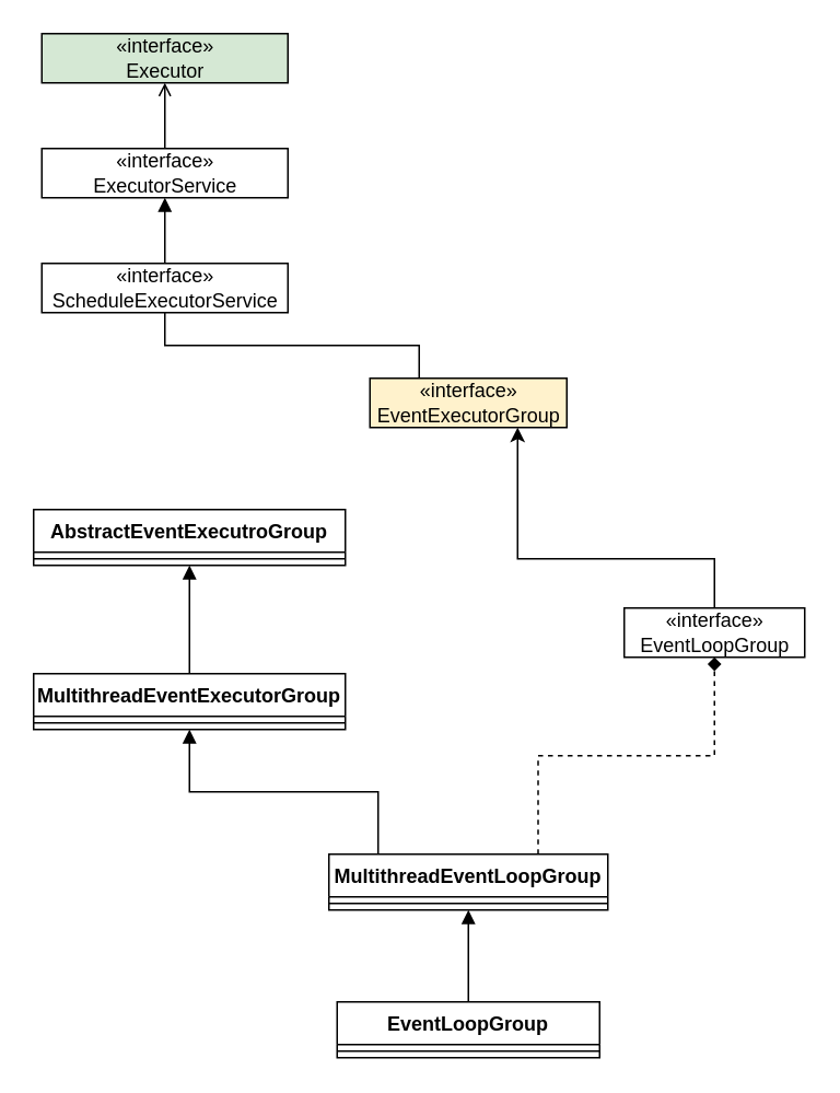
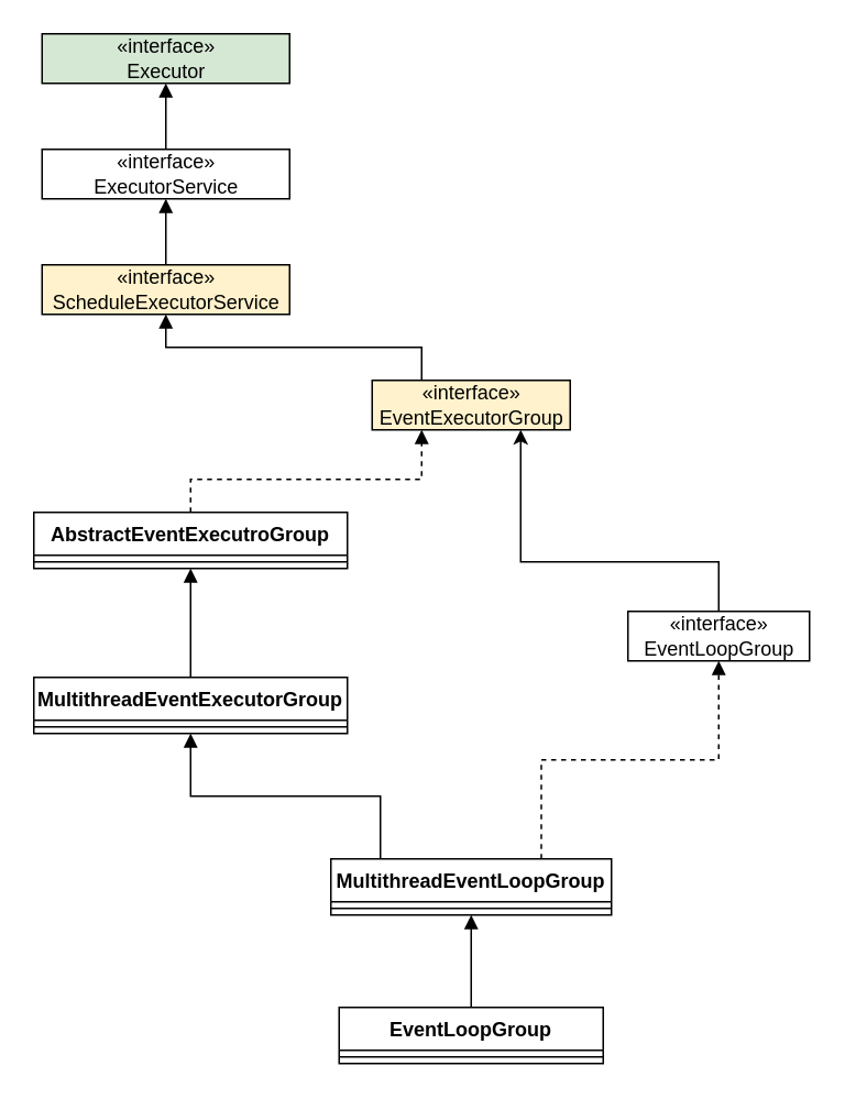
  <mxCell id="0" />
  <mxCell id="1" parent="0" />
  <mxCell id="2" style="edgeStyle=orthogonalEdgeStyle;rounded=0;orthogonalLoop=1;jettySize=auto;html=1;entryX=0.5;entryY=1;entryDx=0;entryDy=0;endArrow=block;endFill=1;" edge="1" parent="1" source="3" target="7"><mxGeometry relative="1" as="geometry" /></mxCell>
  <mxCell id="3" value="EventLoopGroup" style="swimlane;fontStyle=1;align=center;verticalAlign=top;childLayout=stackLayout;horizontal=1;startSize=26;horizontalStack=0;resizeParent=1;resizeParentMax=0;resizeLast=0;collapsible=1;marginBottom=0;" vertex="1" parent="1"><mxGeometry x="205" y="610" width="160" height="34" as="geometry" /></mxCell>
  <mxCell id="4" value="" style="line;strokeWidth=1;fillColor=none;align=left;verticalAlign=middle;spacingTop=-1;spacingLeft=3;spacingRight=3;rotatable=0;labelPosition=right;points=[];portConstraint=eastwest;" vertex="1" parent="3"><mxGeometry y="26" width="160" height="8" as="geometry" /></mxCell>
  <mxCell id="5" style="edgeStyle=orthogonalEdgeStyle;rounded=0;orthogonalLoop=1;jettySize=auto;html=1;entryX=0.5;entryY=1;entryDx=0;entryDy=0;endArrow=block;endFill=1;" edge="1" parent="1" source="7" target="10"><mxGeometry relative="1" as="geometry"><Array as="points"><mxPoint x="230" y="482" /><mxPoint x="115" y="482" /></Array></mxGeometry></mxCell>
- <mxCell id="6" style="edgeStyle=orthogonalEdgeStyle;rounded=0;orthogonalLoop=1;jettySize=auto;html=1;exitX=0.75;exitY=0;exitDx=0;exitDy=0;entryX=0.5;entryY=1;entryDx=0;entryDy=0;endArrow=diamond;endFill=1;dashed=1;" edge="1" parent="1" source="7" target="16"><mxGeometry relative="1" as="geometry" /></mxCell>
+ <mxCell id="6" style="edgeStyle=orthogonalEdgeStyle;rounded=0;orthogonalLoop=1;jettySize=auto;html=1;exitX=0.75;exitY=0;exitDx=0;exitDy=0;entryX=0.5;entryY=1;entryDx=0;entryDy=0;endArrow=block;endFill=1;dashed=1;" edge="1" parent="1" source="7" target="16"><mxGeometry relative="1" as="geometry" /></mxCell>
  <mxCell id="7" value="MultithreadEventLoopGroup" style="swimlane;fontStyle=1;align=center;verticalAlign=top;childLayout=stackLayout;horizontal=1;startSize=26;horizontalStack=0;resizeParent=1;resizeParentMax=0;resizeLast=0;collapsible=1;marginBottom=0;" vertex="1" parent="1"><mxGeometry x="200" y="520" width="170" height="34" as="geometry" /></mxCell>
  <mxCell id="8" value="" style="line;strokeWidth=1;fillColor=none;align=left;verticalAlign=middle;spacingTop=-1;spacingLeft=3;spacingRight=3;rotatable=0;labelPosition=right;points=[];portConstraint=eastwest;" vertex="1" parent="7"><mxGeometry y="26" width="170" height="8" as="geometry" /></mxCell>
  <mxCell id="9" style="edgeStyle=orthogonalEdgeStyle;rounded=0;orthogonalLoop=1;jettySize=auto;html=1;entryX=0.5;entryY=1;entryDx=0;entryDy=0;endArrow=block;endFill=1;" edge="1" parent="1" source="10" target="13"><mxGeometry relative="1" as="geometry" /></mxCell>
  <mxCell id="10" value="MultithreadEventExecutorGroup" style="swimlane;fontStyle=1;align=center;verticalAlign=top;childLayout=stackLayout;horizontal=1;startSize=26;horizontalStack=0;resizeParent=1;resizeParentMax=0;resizeLast=0;collapsible=1;marginBottom=0;" vertex="1" parent="1"><mxGeometry x="20" y="410" width="190" height="34" as="geometry" /></mxCell>
  <mxCell id="11" value="" style="line;strokeWidth=1;fillColor=none;align=left;verticalAlign=middle;spacingTop=-1;spacingLeft=3;spacingRight=3;rotatable=0;labelPosition=right;points=[];portConstraint=eastwest;" vertex="1" parent="10"><mxGeometry y="26" width="190" height="8" as="geometry" /></mxCell>
+ <mxCell id="12" style="edgeStyle=orthogonalEdgeStyle;rounded=0;orthogonalLoop=1;jettySize=auto;html=1;entryX=0.25;entryY=1;entryDx=0;entryDy=0;dashed=1;endArrow=block;endFill=1;" edge="1" parent="1" source="13" target="18"><mxGeometry relative="1" as="geometry"><Array as="points"><mxPoint x="115" y="290" /><mxPoint x="255" y="290" /></Array></mxGeometry></mxCell>
  <mxCell id="13" value="AbstractEventExecutroGroup" style="swimlane;fontStyle=1;align=center;verticalAlign=top;childLayout=stackLayout;horizontal=1;startSize=26;horizontalStack=0;resizeParent=1;resizeParentMax=0;resizeLast=0;collapsible=1;marginBottom=0;" vertex="1" parent="1"><mxGeometry x="20" y="310" width="190" height="34" as="geometry" /></mxCell>
  <mxCell id="14" value="" style="line;strokeWidth=1;fillColor=none;align=left;verticalAlign=middle;spacingTop=-1;spacingLeft=3;spacingRight=3;rotatable=0;labelPosition=right;points=[];portConstraint=eastwest;" vertex="1" parent="13"><mxGeometry y="26" width="190" height="8" as="geometry" /></mxCell>
  <mxCell id="15" style="edgeStyle=orthogonalEdgeStyle;rounded=0;orthogonalLoop=1;jettySize=auto;html=1;entryX=0.75;entryY=1;entryDx=0;entryDy=0;" edge="1" parent="1" source="16" target="18"><mxGeometry relative="1" as="geometry"><Array as="points"><mxPoint x="435" y="340" /><mxPoint x="315" y="340" /></Array></mxGeometry></mxCell>
  <mxCell id="16" value="«interface»&lt;br&gt;EventLoopGroup" style="html=1;" vertex="1" parent="1"><mxGeometry x="380" y="370" width="110" height="30" as="geometry" /></mxCell>
- <mxCell id="17" style="edgeStyle=orthogonalEdgeStyle;rounded=0;orthogonalLoop=1;jettySize=auto;html=1;exitX=0.25;exitY=0;exitDx=0;exitDy=0;entryX=0.5;entryY=1;entryDx=0;entryDy=0;endArrow=none;endFill=1;" edge="1" parent="1" source="18" target="20"><mxGeometry relative="1" as="geometry" /></mxCell>
+ <mxCell id="17" style="edgeStyle=orthogonalEdgeStyle;rounded=0;orthogonalLoop=1;jettySize=auto;html=1;exitX=0.25;exitY=0;exitDx=0;exitDy=0;entryX=0.5;entryY=1;entryDx=0;entryDy=0;endArrow=block;endFill=1;" edge="1" parent="1" source="18" target="20"><mxGeometry relative="1" as="geometry" /></mxCell>
  <mxCell id="18" value="«interface»&lt;br&gt;EventExecutorGroup" style="html=1;fillColor=#fff2cc;" vertex="1" parent="1"><mxGeometry x="225" y="230" width="120" height="30" as="geometry" /></mxCell>
  <mxCell id="19" style="edgeStyle=orthogonalEdgeStyle;rounded=0;orthogonalLoop=1;jettySize=auto;html=1;entryX=0.5;entryY=1;entryDx=0;entryDy=0;endArrow=block;endFill=1;" edge="1" parent="1" source="20" target="22"><mxGeometry relative="1" as="geometry" /></mxCell>
- <mxCell id="20" value="«interface»&lt;br&gt;ScheduleExecutorService" style="html=1;" vertex="1" parent="1"><mxGeometry x="25" y="160" width="150" height="30" as="geometry" /></mxCell>
- <mxCell id="21" style="edgeStyle=orthogonalEdgeStyle;rounded=0;orthogonalLoop=1;jettySize=auto;html=1;entryX=0.5;entryY=1;entryDx=0;entryDy=0;endArrow=open;endFill=1;" edge="1" parent="1" source="22" target="23"><mxGeometry relative="1" as="geometry" /></mxCell>
+ <mxCell id="20" value="«interface»&lt;br&gt;ScheduleExecutorService" style="html=1;fillColor=#fff2cc;" vertex="1" parent="1"><mxGeometry x="25" y="160" width="150" height="30" as="geometry" /></mxCell>
+ <mxCell id="21" style="edgeStyle=orthogonalEdgeStyle;rounded=0;orthogonalLoop=1;jettySize=auto;html=1;entryX=0.5;entryY=1;entryDx=0;entryDy=0;endArrow=block;endFill=1;" edge="1" parent="1" source="22" target="23"><mxGeometry relative="1" as="geometry" /></mxCell>
  <mxCell id="22" value="«interface»&lt;br&gt;ExecutorService" style="html=1;" vertex="1" parent="1"><mxGeometry x="25" y="90" width="150" height="30" as="geometry" /></mxCell>
  <mxCell id="23" value="«interface»&lt;br&gt;Executor" style="html=1;fillColor=#d5e8d4;" vertex="1" parent="1"><mxGeometry x="25" y="20" width="150" height="30" as="geometry" /></mxCell>
